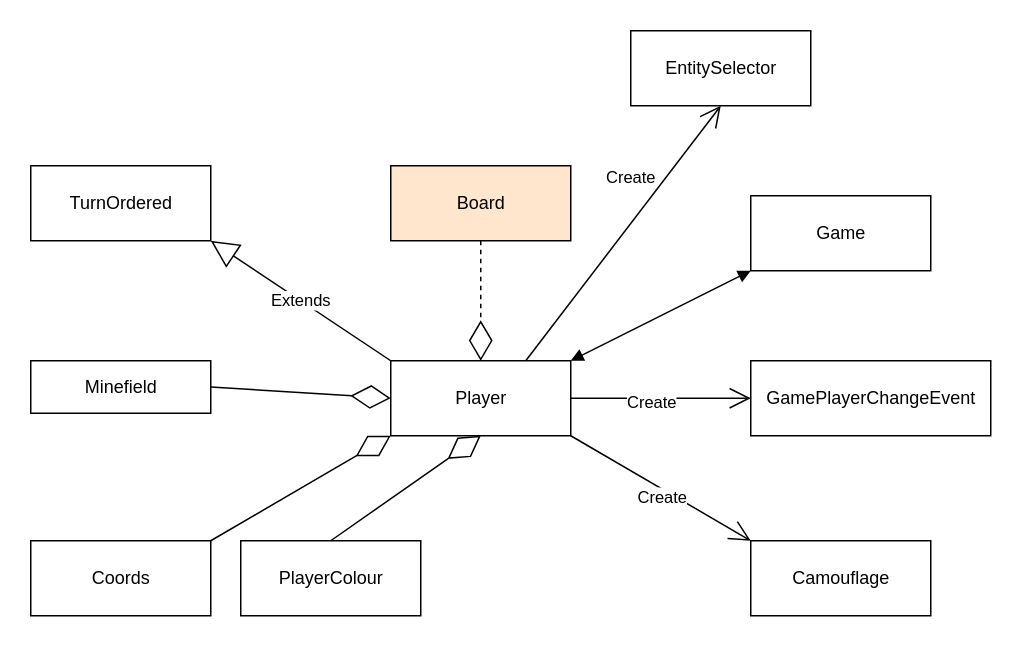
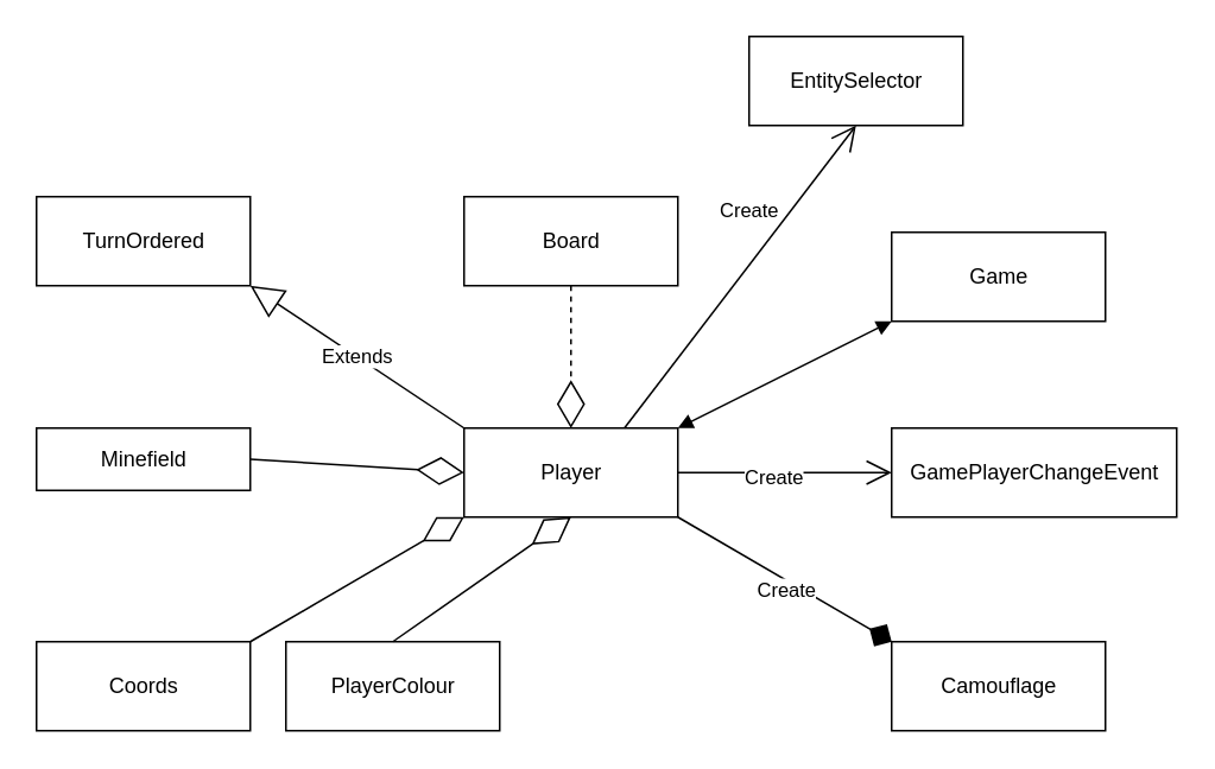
  <mxCell id="0" />
  <mxCell id="1" parent="0" />
  <mxCell id="2" value="Player" style="html=1;" vertex="1" parent="1"><mxGeometry x="260" y="240" width="120" height="50" as="geometry" /></mxCell>
  <mxCell id="3" value="TurnOrdered" style="html=1;" vertex="1" parent="1"><mxGeometry x="20" y="110" width="120" height="50" as="geometry" /></mxCell>
  <mxCell id="4" value="Game" style="html=1;" vertex="1" parent="1"><mxGeometry x="500" y="130" width="120" height="50" as="geometry" /></mxCell>
- <mxCell id="5" value="Board" style="html=1;fillColor=#ffe6cc;" vertex="1" parent="1"><mxGeometry x="260" y="110" width="120" height="50" as="geometry" /></mxCell>
+ <mxCell id="5" value="Board" style="html=1;" vertex="1" parent="1"><mxGeometry x="260" y="110" width="120" height="50" as="geometry" /></mxCell>
  <mxCell id="6" value="Camouflage" style="html=1;" vertex="1" parent="1"><mxGeometry x="500" y="360" width="120" height="50" as="geometry" /></mxCell>
  <mxCell id="7" value="PlayerColour" style="html=1;" vertex="1" parent="1"><mxGeometry x="160" y="360" width="120" height="50" as="geometry" /></mxCell>
  <mxCell id="8" value="Minefield" style="html=1;" vertex="1" parent="1"><mxGeometry x="20" y="240" width="120" height="35" as="geometry" /></mxCell>
  <mxCell id="9" value="GamePlayerChangeEvent" style="html=1;" vertex="1" parent="1"><mxGeometry x="500" y="240" width="160" height="50" as="geometry" /></mxCell>
  <mxCell id="10" value="" style="endArrow=open;endFill=1;endSize=12;html=1;exitX=1;exitY=0.5;exitDx=0;exitDy=0;entryX=0;entryY=0.5;entryDx=0;entryDy=0;" edge="1" parent="1" source="2" target="9"><mxGeometry width="160" relative="1" as="geometry"><mxPoint x="230" y="220" as="sourcePoint" /><mxPoint x="390" y="220" as="targetPoint" /></mxGeometry></mxCell>
  <mxCell id="11" value="Create" style="edgeLabel;html=1;align=center;verticalAlign=middle;resizable=0;points=[];" vertex="1" connectable="0" parent="10"><mxGeometry x="0.351" y="-2" relative="1" as="geometry"><mxPoint x="-28" as="offset" /></mxGeometry></mxCell>
  <mxCell id="12" value="Coords" style="html=1;" vertex="1" parent="1"><mxGeometry x="20" y="360" width="120" height="50" as="geometry" /></mxCell>
  <mxCell id="13" value="EntitySelector" style="html=1;" vertex="1" parent="1"><mxGeometry x="420" y="20" width="120" height="50" as="geometry" /></mxCell>
- <mxCell id="14" value="" style="endArrow=open;endFill=1;endSize=12;html=1;exitX=1;exitY=1;exitDx=0;exitDy=0;entryX=0;entryY=0;entryDx=0;entryDy=0;" edge="1" parent="1" source="2" target="6"><mxGeometry width="160" relative="1" as="geometry"><mxPoint x="314" y="320" as="sourcePoint" /><mxPoint x="434" y="320" as="targetPoint" /></mxGeometry></mxCell>
+ <mxCell id="14" value="" style="endArrow=diamond;endFill=1;endSize=12;html=1;exitX=1;exitY=1;exitDx=0;exitDy=0;entryX=0;entryY=0;entryDx=0;entryDy=0;" edge="1" parent="1" source="2" target="6"><mxGeometry width="160" relative="1" as="geometry"><mxPoint x="314" y="320" as="sourcePoint" /><mxPoint x="434" y="320" as="targetPoint" /></mxGeometry></mxCell>
  <mxCell id="15" value="Create" style="edgeLabel;html=1;align=center;verticalAlign=middle;resizable=0;points=[];" vertex="1" connectable="0" parent="14"><mxGeometry x="0.351" y="-2" relative="1" as="geometry"><mxPoint x="-19.94" y="-8.93" as="offset" /></mxGeometry></mxCell>
  <mxCell id="16" value="" style="endArrow=diamondThin;endFill=0;endSize=24;html=1;entryX=0.5;entryY=1;entryDx=0;entryDy=0;exitX=0.5;exitY=0;exitDx=0;exitDy=0;" edge="1" parent="1" source="7" target="2"><mxGeometry width="160" relative="1" as="geometry"><mxPoint x="120" y="320" as="sourcePoint" /><mxPoint x="280" y="320" as="targetPoint" /></mxGeometry></mxCell>
  <mxCell id="17" value="" style="endArrow=diamondThin;endFill=0;endSize=24;html=1;entryX=0.5;entryY=0;entryDx=0;entryDy=0;exitX=0.5;exitY=1;exitDx=0;exitDy=0;dashed=1;" edge="1" parent="1" source="5" target="2"><mxGeometry width="160" relative="1" as="geometry"><mxPoint x="230" y="220" as="sourcePoint" /><mxPoint x="390" y="220" as="targetPoint" /></mxGeometry></mxCell>
  <mxCell id="18" value="" style="endArrow=diamondThin;endFill=0;endSize=24;html=1;entryX=0;entryY=1;entryDx=0;entryDy=0;exitX=1;exitY=0;exitDx=0;exitDy=0;" edge="1" parent="1" source="12" target="2"><mxGeometry width="160" relative="1" as="geometry"><mxPoint x="230" y="220" as="sourcePoint" /><mxPoint x="390" y="220" as="targetPoint" /></mxGeometry></mxCell>
  <mxCell id="19" value="Extends" style="endArrow=block;endSize=16;endFill=0;html=1;entryX=1;entryY=1;entryDx=0;entryDy=0;exitX=0;exitY=0;exitDx=0;exitDy=0;" edge="1" parent="1" source="2" target="3"><mxGeometry width="160" relative="1" as="geometry"><mxPoint x="80" y="230" as="sourcePoint" /><mxPoint x="240" y="230" as="targetPoint" /></mxGeometry></mxCell>
  <mxCell id="20" value="" style="endArrow=diamondThin;endFill=0;endSize=24;html=1;entryX=0;entryY=0.5;entryDx=0;entryDy=0;exitX=1;exitY=0.5;exitDx=0;exitDy=0;" edge="1" parent="1" source="8" target="2"><mxGeometry width="160" relative="1" as="geometry"><mxPoint x="230" y="220" as="sourcePoint" /><mxPoint x="390" y="220" as="targetPoint" /></mxGeometry></mxCell>
  <mxCell id="21" value="" style="endArrow=open;endFill=1;endSize=12;html=1;exitX=0.75;exitY=0;exitDx=0;exitDy=0;entryX=0.5;entryY=1;entryDx=0;entryDy=0;" edge="1" parent="1" source="2" target="13"><mxGeometry width="160" relative="1" as="geometry"><mxPoint x="390" y="300" as="sourcePoint" /><mxPoint x="510" y="370" as="targetPoint" /></mxGeometry></mxCell>
  <mxCell id="22" value="Create" style="edgeLabel;html=1;align=center;verticalAlign=middle;resizable=0;points=[];" vertex="1" connectable="0" parent="21"><mxGeometry x="0.351" y="-2" relative="1" as="geometry"><mxPoint x="-19.94" y="-8.93" as="offset" /></mxGeometry></mxCell>
  <mxCell id="23" value="" style="endArrow=block;startArrow=block;endFill=1;startFill=1;html=1;entryX=0;entryY=1;entryDx=0;entryDy=0;exitX=1;exitY=0;exitDx=0;exitDy=0;" edge="1" parent="1" source="2" target="4"><mxGeometry width="160" relative="1" as="geometry"><mxPoint x="230" y="220" as="sourcePoint" /><mxPoint x="390" y="220" as="targetPoint" /></mxGeometry></mxCell>
